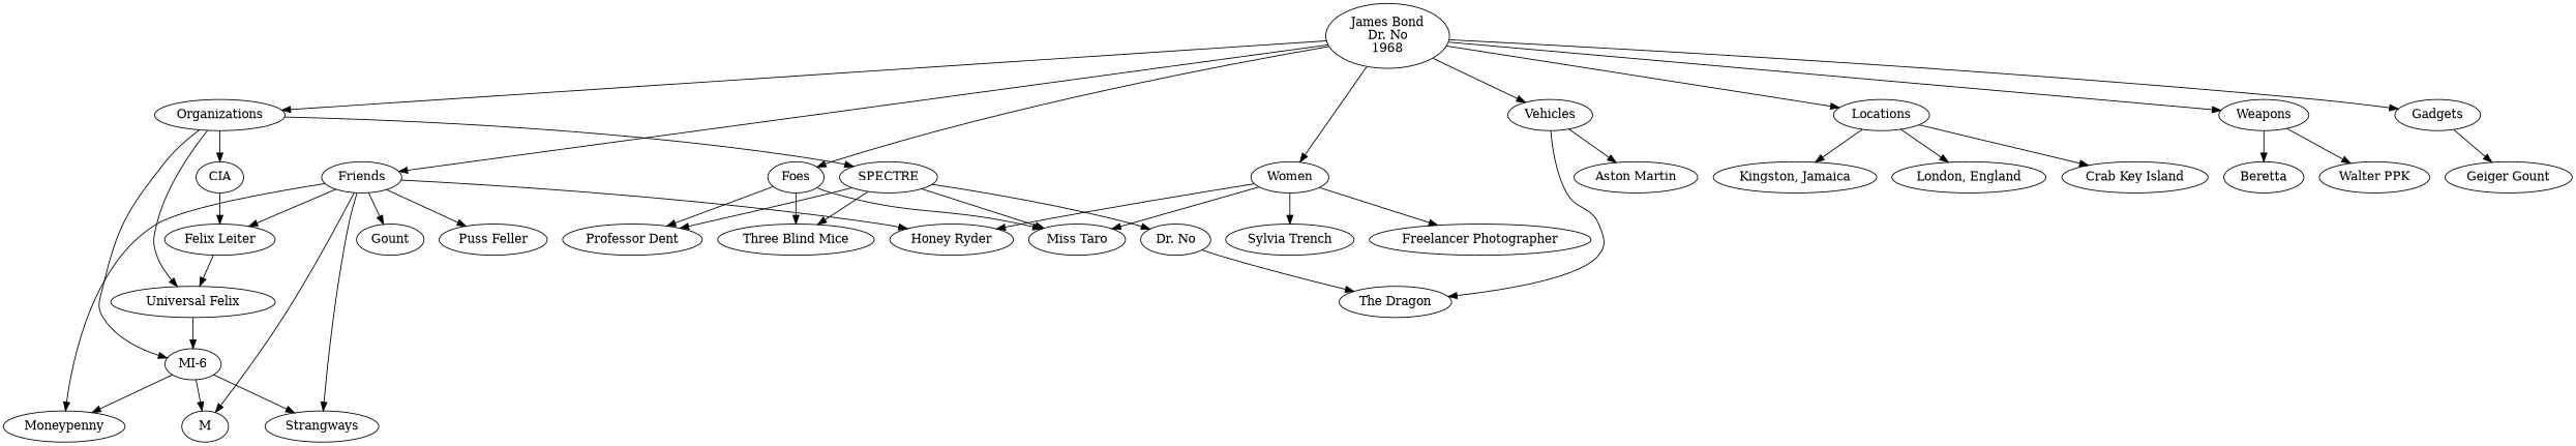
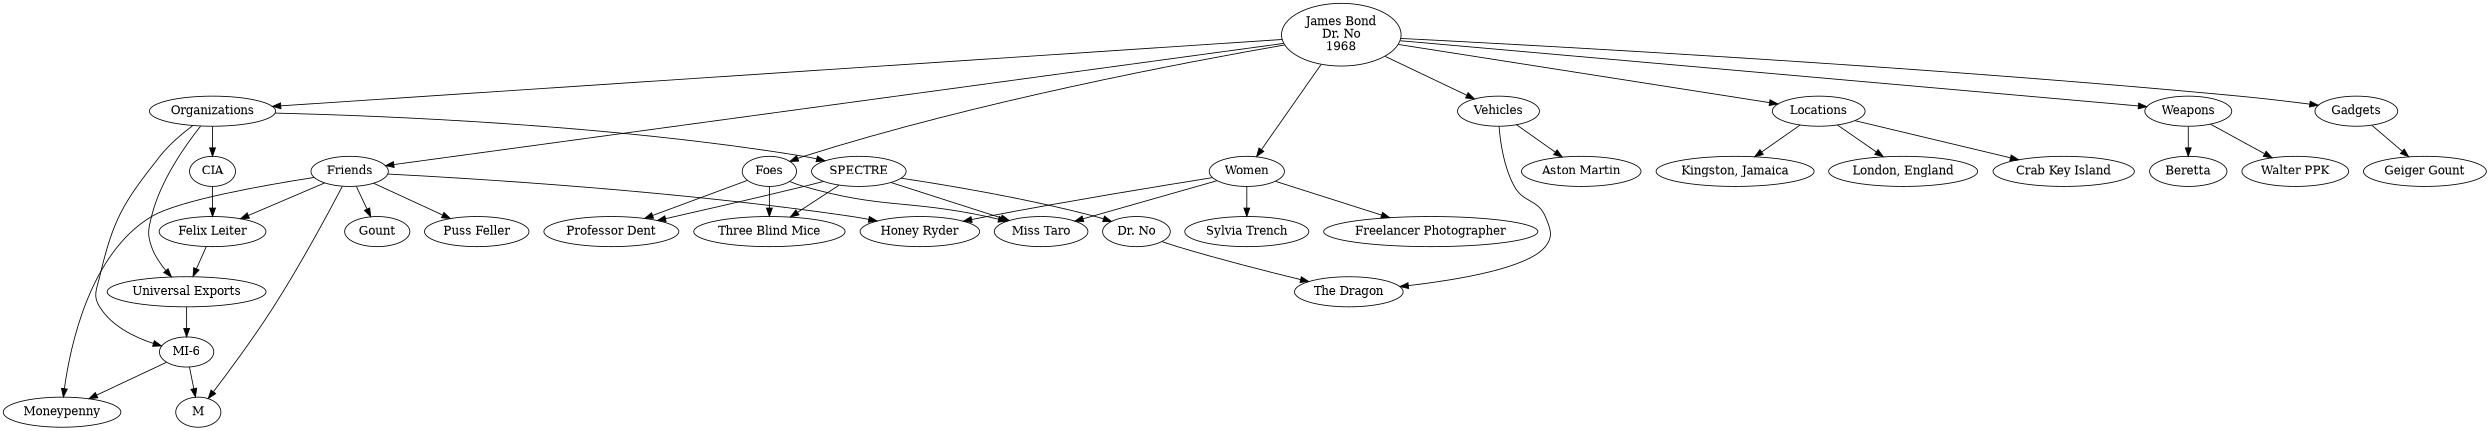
  digraph {
    n1 [label="James Bond\nDr. No\n1968"]
    n2 [label=Friends]
    n3 [label=Foes]
    n4 [label=Vehicles]
    n5 [label=Women]
    n6 [label=Organizations]
    n7 [label=Locations]
    n8 [label=Weapons]
    n9 [label=Gadgets]
    n10 [label=Moneypenny]
    n11 [label=Gount]
    n12 [label=M]
    n13 [label="Felix Leiter"]
-   n14 [label=Strangways]
    n15 [label="Puss Feller"]
    n16 [label="Honey Ryder"]
    n17 [label="Professor Dent"]
    n18 [label="Three Blind Mice"]
    n19 [label="Miss Taro"]
    n20 [label="Aston Martin"]
    n21 [label="The Dragon"]
    n22 [label="Sylvia Trench"]
    n23 [label="Freelancer Photographer"]
    n24 [label="MI-6"]
-   n25 [label="Universal Felix"]
+   n25 [label="Universal Exports"]
    n26 [label=CIA]
    n27 [label=SPECTRE]
    n28 [label="Kingston, Jamaica"]
    n29 [label="London, England"]
    n30 [label="Crab Key Island"]
    n31 [label=Beretta]
    n32 [label="Walter PPK"]
    n33 [label="Geiger Gount"]
    n34 [label="Dr. No"]
    n1 -> n2
    n1 -> n3
    n1 -> n4
    n1 -> n5
    n1 -> n6
    n1 -> n7
    n1 -> n8
    n1 -> n9
    n2 -> n10
    n2 -> n11
    n2 -> n12
    n2 -> n13
-   n2 -> n14
    n2 -> n15
    n2 -> n16
    n3 -> n17
    n3 -> n18
    n3 -> n19
    n4 -> n20
    n4 -> n21
    n5 -> n16
    n5 -> n19
    n5 -> n22
    n5 -> n23
    n6 -> n24
    n6 -> n25
    n6 -> n26
    n6 -> n27
    n7 -> n28
    n7 -> n29
    n7 -> n30
    n8 -> n31
    n8 -> n32
    n9 -> n33
    n13 -> n25
    n24 -> n10
    n24 -> n12
-   n24 -> n14
    n25 -> n24
    n26 -> n13
    n27 -> n17
    n27 -> n18
    n27 -> n19
    n27 -> n34
    n34 -> n21
  }
